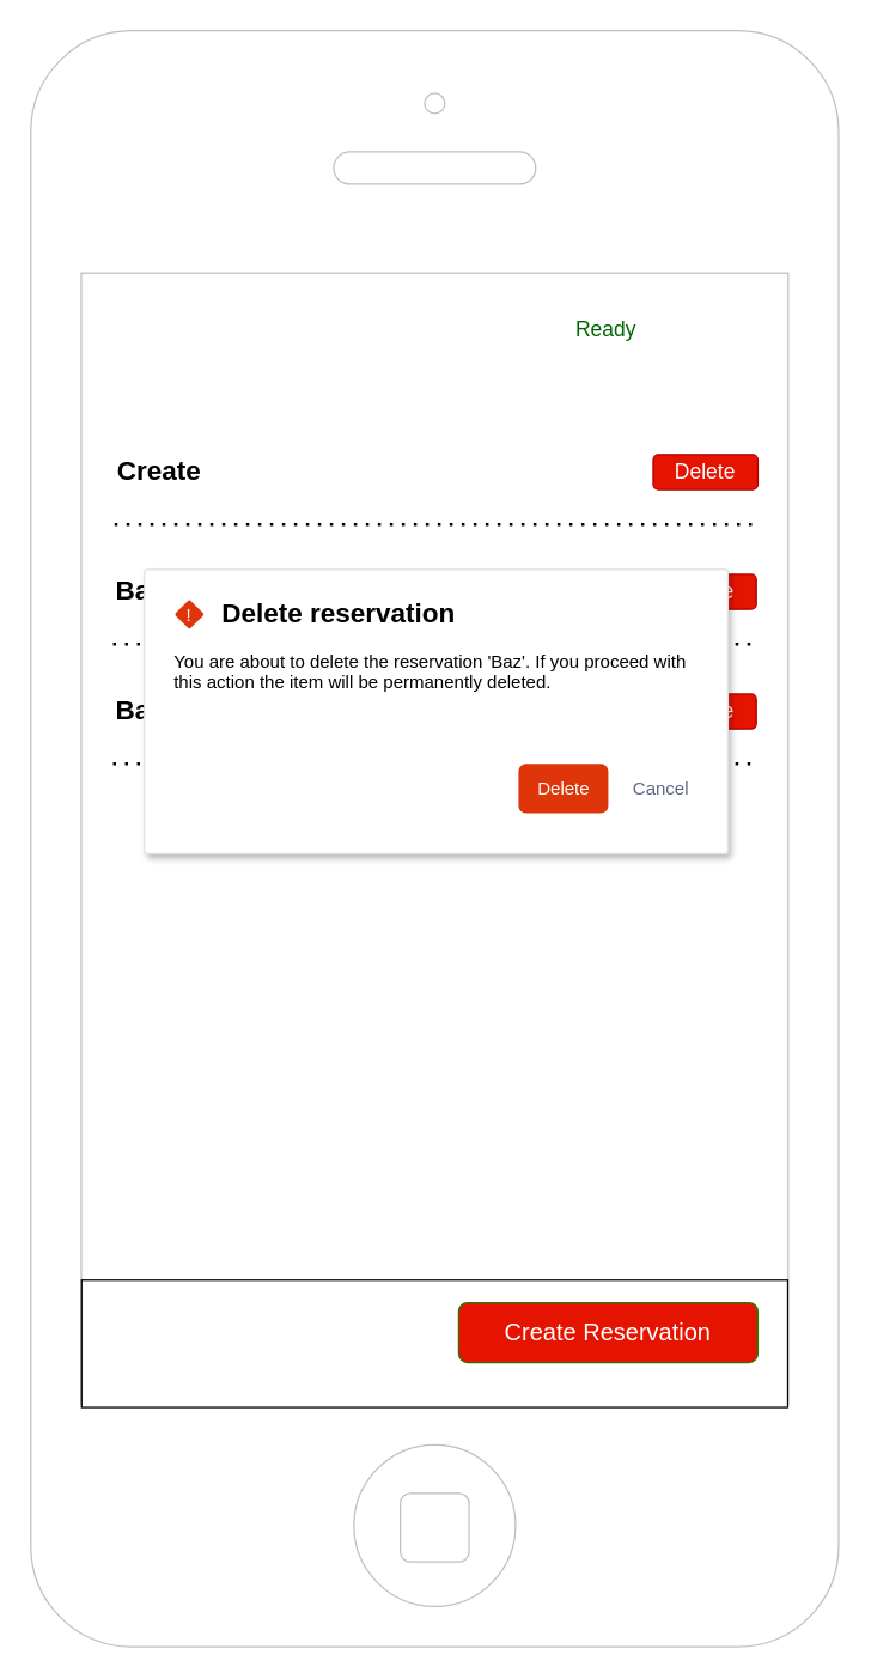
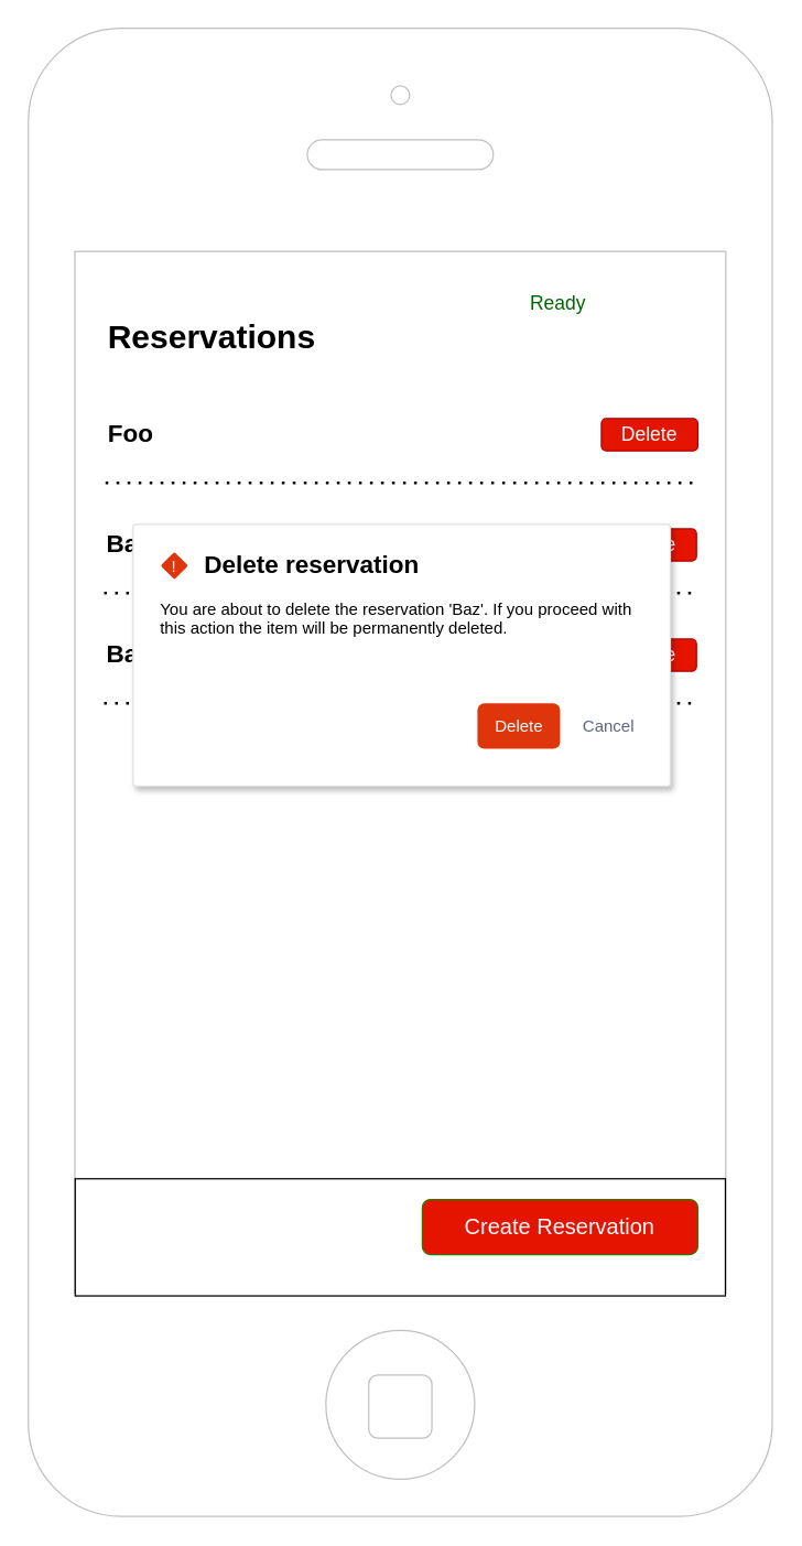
  <mxCell id="0" />
  <mxCell id="1" parent="0" />
  <mxCell id="2" value="" style="html=1;verticalLabelPosition=bottom;labelBackgroundColor=#ffffff;verticalAlign=top;shadow=0;dashed=0;strokeWidth=1;shape=mxgraph.ios7.misc.iphone;strokeColor=#c0c0c0;movable=0;resizable=0;rotatable=0;deletable=0;editable=0;connectable=0;" parent="1" vertex="1"><mxGeometry x="20" y="20" width="540" height="1080" as="geometry" /></mxCell>
- <mxCell id="4" value="&lt;h2&gt;Create&lt;/h2&gt;" style="text;html=1;align=left;verticalAlign=middle;resizable=0;points=[];autosize=1;" parent="1" vertex="1"><mxGeometry x="76" y="290" width="50" height="50" as="geometry" /></mxCell>
+ <mxCell id="3" value="&lt;h1&gt;Reservations&lt;/h1&gt;" style="text;html=1;align=left;verticalAlign=middle;resizable=0;points=[];autosize=1;" parent="1" vertex="1"><mxGeometry x="76" y="220" width="170" height="50" as="geometry" /></mxCell>
+ <mxCell id="4" value="&lt;h2&gt;Foo&lt;/h2&gt;" style="text;html=1;align=left;verticalAlign=middle;resizable=0;points=[];autosize=1;" parent="1" vertex="1"><mxGeometry x="76" y="290" width="50" height="50" as="geometry" /></mxCell>
  <mxCell id="5" value="&lt;font style=&quot;font-size: 14px&quot;&gt;Delete&lt;/font&gt;" style="rounded=1;html=1;shadow=0;dashed=0;whiteSpace=wrap;fontSize=10;fillColor=#e51400;align=center;strokeColor=#B20000;fontColor=#ffffff;" parent="1" vertex="1"><mxGeometry x="436" y="303.28" width="70" height="23.44" as="geometry" /></mxCell>
  <mxCell id="6" value="" style="endArrow=none;dashed=1;html=1;dashPattern=1 3;strokeWidth=2;" parent="1" edge="1"><mxGeometry width="50" height="50" relative="1" as="geometry"><mxPoint x="76" y="350" as="sourcePoint" /><mxPoint x="506" y="350" as="targetPoint" /></mxGeometry></mxCell>
  <mxCell id="7" value="&lt;h2&gt;Bar&lt;/h2&gt;" style="text;html=1;align=left;verticalAlign=middle;resizable=0;points=[];autosize=1;" parent="1" vertex="1"><mxGeometry x="75" y="370" width="50" height="50" as="geometry" /></mxCell>
  <mxCell id="8" value="&lt;font style=&quot;font-size: 14px&quot;&gt;Delete&lt;/font&gt;" style="rounded=1;html=1;shadow=0;dashed=0;whiteSpace=wrap;fontSize=10;fillColor=#e51400;align=center;strokeColor=#B20000;fontColor=#ffffff;" parent="1" vertex="1"><mxGeometry x="435" y="383.28" width="70" height="23.44" as="geometry" /></mxCell>
  <mxCell id="9" value="" style="endArrow=none;dashed=1;html=1;dashPattern=1 3;strokeWidth=2;" parent="1" edge="1"><mxGeometry width="50" height="50" relative="1" as="geometry"><mxPoint x="75" y="430" as="sourcePoint" /><mxPoint x="505" y="430" as="targetPoint" /></mxGeometry></mxCell>
  <mxCell id="10" value="&lt;h2&gt;Baz&lt;/h2&gt;" style="text;html=1;align=left;verticalAlign=middle;resizable=0;points=[];autosize=1;" parent="1" vertex="1"><mxGeometry x="75" y="450" width="50" height="50" as="geometry" /></mxCell>
  <mxCell id="11" value="&lt;font style=&quot;font-size: 14px&quot;&gt;Delete&lt;/font&gt;" style="rounded=1;html=1;shadow=0;dashed=0;whiteSpace=wrap;fontSize=10;fillColor=#e51400;align=center;strokeColor=#B20000;fontColor=#ffffff;" parent="1" vertex="1"><mxGeometry x="435" y="463.28" width="70" height="23.44" as="geometry" /></mxCell>
  <mxCell id="12" value="" style="endArrow=none;dashed=1;html=1;dashPattern=1 3;strokeWidth=2;" parent="1" edge="1"><mxGeometry width="50" height="50" relative="1" as="geometry"><mxPoint x="75" y="510" as="sourcePoint" /><mxPoint x="505" y="510" as="targetPoint" /></mxGeometry></mxCell>
  <mxCell id="13" value="" style="rounded=0;whiteSpace=wrap;html=1;" parent="1" vertex="1"><mxGeometry x="54" y="855" width="472" height="85" as="geometry" /></mxCell>
  <mxCell id="14" value="&lt;font style=&quot;font-size: 16px&quot;&gt;Create Reservation&lt;/font&gt;" style="rounded=1;html=1;shadow=0;dashed=0;whiteSpace=wrap;fontSize=10;fillColor=#e51400;align=center;strokeColor=#2D7600;fontColor=#ffffff;" parent="1" vertex="1"><mxGeometry x="306" y="870" width="200" height="40" as="geometry" /></mxCell>
  <mxCell id="15" value="&lt;p&gt;&lt;span style=&quot;font-weight: normal&quot;&gt;&lt;font style=&quot;font-size: 14px&quot;&gt;Ready&lt;/font&gt;&lt;/span&gt;&lt;/p&gt;" style="text;html=1;align=right;verticalAlign=middle;resizable=0;points=[];autosize=1;fontColor=#006600;" parent="1" vertex="1"><mxGeometry x="366" y="200" width="60" height="40" as="geometry" /></mxCell>
  <mxCell id="16" value="&lt;p&gt;&lt;span style=&quot;font-weight: normal&quot;&gt;&lt;font style=&quot;font-size: 14px&quot;&gt;In progress&lt;/font&gt;&lt;/span&gt;&lt;/p&gt;" style="text;html=1;align=right;verticalAlign=middle;resizable=0;points=[];autosize=1;fontColor=#994C00;" parent="1" vertex="1"><mxGeometry x="336" y="375" width="90" height="40" as="geometry" /></mxCell>
  <mxCell id="17" value="&lt;p&gt;&lt;span style=&quot;font-weight: normal&quot;&gt;&lt;font style=&quot;font-size: 14px&quot; color=&quot;#990000&quot;&gt;Todo&lt;/font&gt;&lt;/span&gt;&lt;/p&gt;" style="text;html=1;align=right;verticalAlign=middle;resizable=0;points=[];autosize=1;fontColor=#994C00;" parent="1" vertex="1"><mxGeometry x="375" y="455" width="50" height="40" as="geometry" /></mxCell>
  <mxCell id="18" value="You are about to delete the reservation 'Baz'. If you proceed with this action the item will be permanently deleted." style="html=1;rounded=1;fillColor=#ffffff;strokeColor=#DFE1E5;fontSize=12;align=left;fontColor=#000000;shadow=1;arcSize=1;whiteSpace=wrap;spacing=20;verticalAlign=top;spacingTop=30;" vertex="1" parent="1"><mxGeometry x="96" y="380" width="390" height="190" as="geometry" /></mxCell>
  <mxCell id="19" value="Delete" style="dashed=0;html=1;rounded=1;fillColor=#DE350A;strokeColor=none;fontSize=12;align=center;fontStyle=0;strokeWidth=2;fontColor=#ffffff" vertex="1" parent="18"><mxGeometry x="1" y="1" width="60" height="33" relative="1" as="geometry"><mxPoint x="-140" y="-60" as="offset" /></mxGeometry></mxCell>
  <mxCell id="20" value="Cancel" style="dashed=0;html=1;rounded=1;fillColor=none;strokeColor=none;fontSize=12;align=center;fontStyle=0;strokeWidth=2;fontColor=#596780" vertex="1" parent="18"><mxGeometry x="1" y="1" width="50" height="33" relative="1" as="geometry"><mxPoint x="-70" y="-60" as="offset" /></mxGeometry></mxCell>
  <mxCell id="21" value="!" style="shape=rhombus;rounded=1;strokeColor=none;fillColor=#DE350A;fontColor=#ffffff;fontSize=12;shadow=0;align=center;arcSize=3" vertex="1" parent="18"><mxGeometry width="20" height="20" relative="1" as="geometry"><mxPoint x="20" y="20" as="offset" /></mxGeometry></mxCell>
  <mxCell id="22" value="Delete reservation" style="dashed=0;html=1;fillColor=none;strokeColor=none;fontSize=18;align=left;fontStyle=1;fontColor=#000000" vertex="1" parent="18"><mxGeometry width="290" height="33" relative="1" as="geometry"><mxPoint x="50" y="13" as="offset" /></mxGeometry></mxCell>
